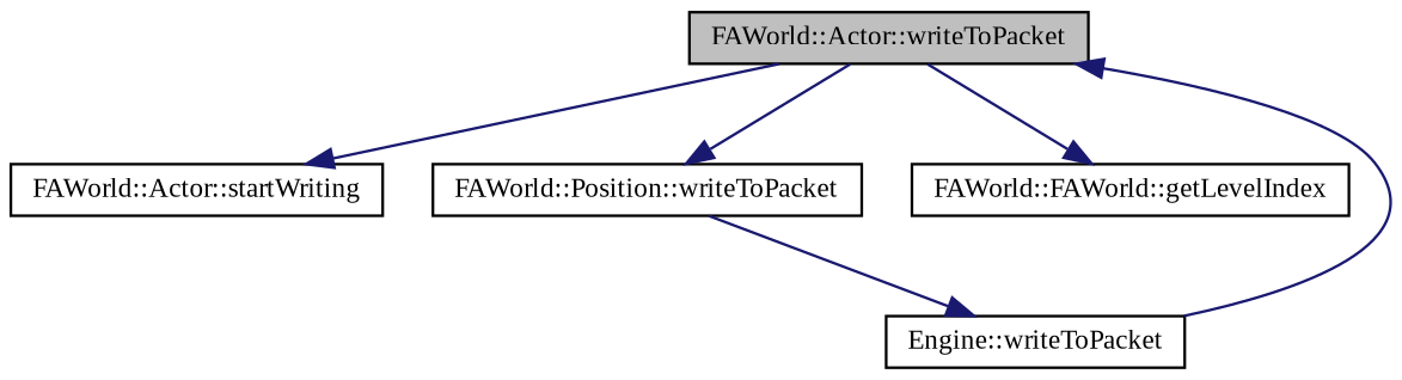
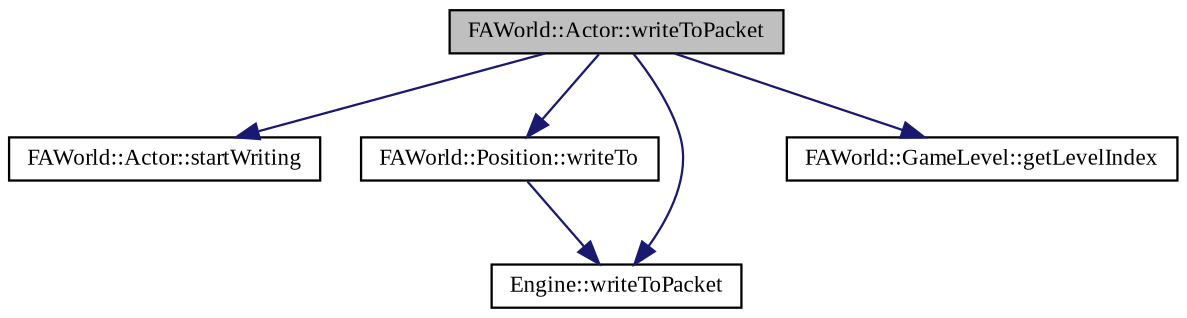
  digraph {
    fontname="Liberation Serif"
    rankdir=TB
    node [color=black fillcolor=white fontname="Liberation Serif" fontsize=10 shape=record style=filled]
    edge [color=midnightblue fontname="Liberation Serif" fontsize=10 labelfontname=Helvetica labelfontsize=10 style=solid]
    n1 [fillcolor=grey75 fontcolor=black height=0.2 label="FAWorld::Actor::writeToPacket" width=0.4]
    n2 [height=0.2 label="FAWorld::Actor::startWriting" width=0.4]
-   n3 [height=0.2 label="FAWorld::Position::writeToPacket" width=0.4]
+   n3 [height=0.2 label="FAWorld::Position::writeTo" width=0.4]
    n4 [height=0.2 label="Engine::writeToPacket" width=0.4]
-   n5 [height=0.2 label="FAWorld::FAWorld::getLevelIndex" width=0.4]
+   n5 [height=0.2 label="FAWorld::GameLevel::getLevelIndex" width=0.4]
    n1 -> n2
    n1 -> n3
-   n4 -> n1
+   n1 -> n4
    n1 -> n5
    n3 -> n4
  }
